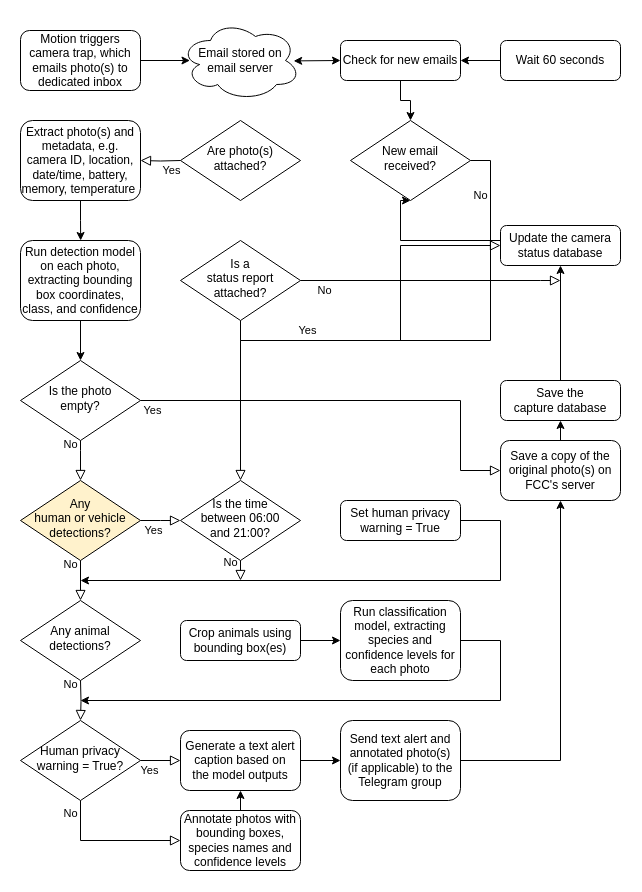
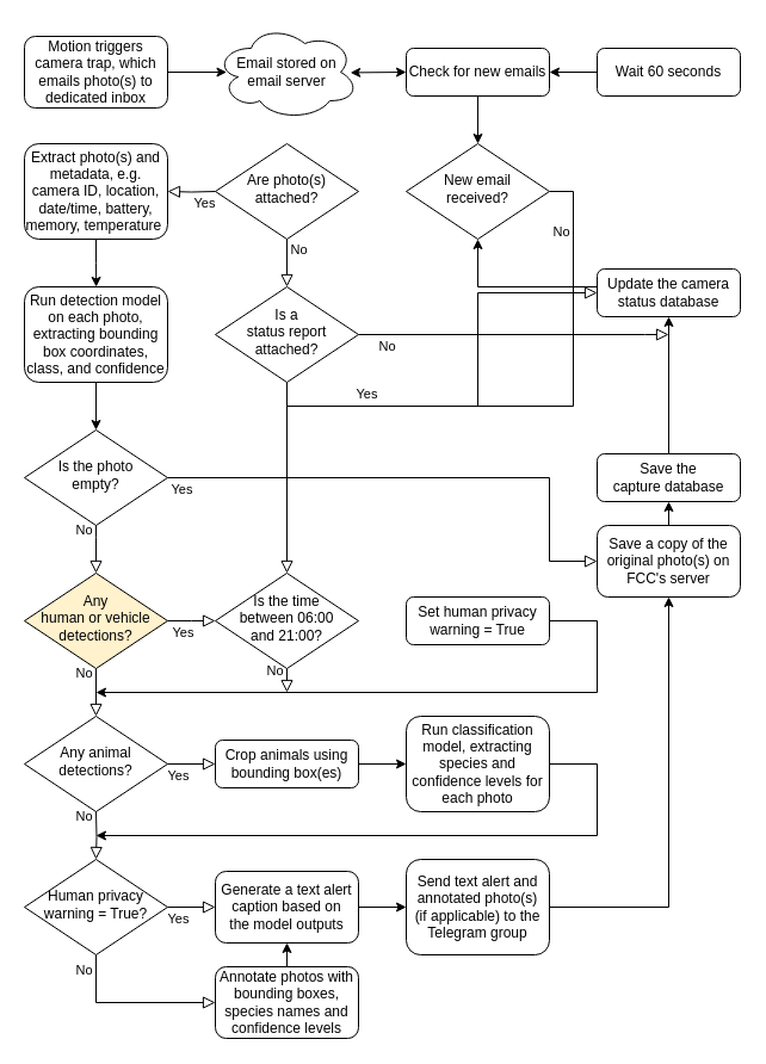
  <mxCell id="0" />
  <mxCell id="1" parent="0" />
- <mxCell id="2" value="New email received?" style="rhombus;whiteSpace=wrap;html=1;shadow=0;fontFamily=Helvetica;fontSize=12;align=center;strokeWidth=1;spacing=6;spacingTop=-4;" parent="1" vertex="1"><mxGeometry x="350" y="120" width="120" height="80" as="geometry" /></mxCell>
+ <mxCell id="2" value="New email received?" style="rhombus;whiteSpace=wrap;html=1;shadow=0;fontFamily=Helvetica;fontSize=12;align=center;strokeWidth=1;spacing=6;spacingTop=-4;" parent="1" vertex="1"><mxGeometry x="340" y="120" width="120" height="80" as="geometry" /></mxCell>
  <mxCell id="3" style="edgeStyle=orthogonalEdgeStyle;rounded=0;orthogonalLoop=1;jettySize=auto;html=1;exitX=0;exitY=0.5;exitDx=0;exitDy=0;entryX=1;entryY=0.5;entryDx=0;entryDy=0;" parent="1" source="4" target="9" edge="1"><mxGeometry relative="1" as="geometry" /></mxCell>
  <mxCell id="4" value="Wait 60 seconds" style="rounded=1;whiteSpace=wrap;html=1;fontSize=12;glass=0;strokeWidth=1;shadow=0;" parent="1" vertex="1"><mxGeometry x="500" y="40" width="120" height="40" as="geometry" /></mxCell>
  <mxCell id="5" value="No" style="edgeStyle=orthogonalEdgeStyle;rounded=0;html=1;jettySize=auto;orthogonalLoop=1;fontSize=11;endArrow=block;endFill=0;endSize=8;strokeWidth=1;shadow=0;labelBackgroundColor=none;exitX=1;exitY=0.5;exitDx=0;exitDy=0;" parent="1" source="2" target="40" edge="1"><mxGeometry x="-0.813" y="-10" relative="1" as="geometry"><mxPoint as="offset" /><mxPoint x="494" y="120" as="sourcePoint" /><mxPoint x="500" y="160" as="targetPoint" /></mxGeometry></mxCell>
  <mxCell id="6" value="Motion triggers camera trap, which emails photo(s) to dedicated inbox" style="rounded=1;whiteSpace=wrap;html=1;fontSize=12;glass=0;strokeWidth=1;shadow=0;" parent="1" vertex="1"><mxGeometry x="20" y="30" width="120" height="60" as="geometry" /></mxCell>
  <mxCell id="7" value="Email stored on&lt;br&gt;email server" style="ellipse;shape=cloud;whiteSpace=wrap;html=1;" parent="1" vertex="1"><mxGeometry x="180" y="20" width="120" height="80" as="geometry" /></mxCell>
  <mxCell id="8" style="edgeStyle=orthogonalEdgeStyle;rounded=0;orthogonalLoop=1;jettySize=auto;html=1;exitX=0.5;exitY=1;exitDx=0;exitDy=0;entryX=0.5;entryY=0;entryDx=0;entryDy=0;" parent="1" source="9" target="2" edge="1"><mxGeometry relative="1" as="geometry" /></mxCell>
  <mxCell id="9" value="Check for new emails" style="rounded=1;whiteSpace=wrap;html=1;fontSize=12;glass=0;strokeWidth=1;shadow=0;" parent="1" vertex="1"><mxGeometry x="340" y="40" width="120" height="40" as="geometry" /></mxCell>
  <mxCell id="10" style="edgeStyle=orthogonalEdgeStyle;rounded=0;orthogonalLoop=1;jettySize=auto;html=1;exitX=1;exitY=0.5;exitDx=0;exitDy=0;entryX=0.079;entryY=0.5;entryDx=0;entryDy=0;entryPerimeter=0;" parent="1" source="6" target="7" edge="1"><mxGeometry relative="1" as="geometry" /></mxCell>
  <mxCell id="11" style="edgeStyle=orthogonalEdgeStyle;rounded=0;orthogonalLoop=1;jettySize=auto;html=1;exitX=1;exitY=0.5;exitDx=0;exitDy=0;entryX=0;entryY=0.5;entryDx=0;entryDy=0;" parent="1" source="12" target="30" edge="1"><mxGeometry relative="1" as="geometry" /></mxCell>
  <mxCell id="12" value="Crop animals using bounding box(es)" style="rounded=1;whiteSpace=wrap;html=1;fontSize=12;glass=0;strokeWidth=1;shadow=0;" parent="1" vertex="1"><mxGeometry x="180" y="620" width="120" height="40" as="geometry" /></mxCell>
  <mxCell id="13" style="edgeStyle=orthogonalEdgeStyle;rounded=0;orthogonalLoop=1;jettySize=auto;html=1;exitX=1;exitY=0.5;exitDx=0;exitDy=0;" parent="1" source="14" edge="1"><mxGeometry relative="1" as="geometry"><mxPoint x="80" y="580" as="targetPoint" /><mxPoint x="400" y="590" as="sourcePoint" /><Array as="points"><mxPoint x="500" y="520" /><mxPoint x="500" y="580" /><mxPoint x="80" y="580" /></Array></mxGeometry></mxCell>
  <mxCell id="14" value="Set human privacy warning = True" style="rounded=1;whiteSpace=wrap;html=1;fontSize=12;glass=0;strokeWidth=1;shadow=0;" parent="1" vertex="1"><mxGeometry x="340" y="500" width="120" height="40" as="geometry" /></mxCell>
  <mxCell id="15" value="Are photo(s) attached?" style="rhombus;whiteSpace=wrap;html=1;shadow=0;fontFamily=Helvetica;fontSize=12;align=center;strokeWidth=1;spacing=6;spacingTop=-4;" parent="1" vertex="1"><mxGeometry x="180" y="120" width="120" height="80" as="geometry" /></mxCell>
  <mxCell id="16" value="Is a&lt;div&gt;status report&lt;br&gt;attached?&lt;/div&gt;" style="rhombus;whiteSpace=wrap;html=1;shadow=0;fontFamily=Helvetica;fontSize=12;align=center;strokeWidth=1;spacing=6;spacingTop=-4;" parent="1" vertex="1"><mxGeometry x="180" y="240" width="120" height="80" as="geometry" /></mxCell>
  <mxCell id="17" style="edgeStyle=orthogonalEdgeStyle;rounded=0;orthogonalLoop=1;jettySize=auto;html=1;exitX=0.5;exitY=1;exitDx=0;exitDy=0;" parent="1" source="2" target="2" edge="1"><mxGeometry relative="1" as="geometry" /></mxCell>
  <mxCell id="18" style="edgeStyle=orthogonalEdgeStyle;rounded=0;orthogonalLoop=1;jettySize=auto;html=1;exitX=0.5;exitY=0;exitDx=0;exitDy=0;entryX=0.5;entryY=1;entryDx=0;entryDy=0;" parent="1" source="19" target="2" edge="1"><mxGeometry relative="1" as="geometry"><mxPoint x="560" y="220" as="targetPoint" /><mxPoint x="560" y="300" as="sourcePoint" /><Array as="points"><mxPoint x="560" y="240" /><mxPoint x="400" y="240" /></Array></mxGeometry></mxCell>
  <mxCell id="19" value="Update the camera&lt;br&gt;status database" style="rounded=1;whiteSpace=wrap;html=1;fontSize=12;glass=0;strokeWidth=1;shadow=0;" parent="1" vertex="1"><mxGeometry x="500" y="225" width="120" height="40" as="geometry" /></mxCell>
  <mxCell id="20" value="Yes" style="rounded=0;html=1;jettySize=auto;orthogonalLoop=1;fontSize=11;endArrow=block;endFill=0;endSize=8;strokeWidth=1;shadow=0;labelBackgroundColor=none;edgeStyle=orthogonalEdgeStyle;exitX=0.5;exitY=1;exitDx=0;exitDy=0;entryX=0;entryY=0.5;entryDx=0;entryDy=0;" parent="1" source="16" target="19" edge="1"><mxGeometry x="-0.534" y="10" relative="1" as="geometry"><mxPoint as="offset" /><mxPoint x="340" y="260" as="sourcePoint" /><mxPoint x="300" y="260" as="targetPoint" /></mxGeometry></mxCell>
+ <mxCell id="21" value="No" style="rounded=0;html=1;jettySize=auto;orthogonalLoop=1;fontSize=11;endArrow=block;endFill=0;endSize=8;strokeWidth=1;shadow=0;labelBackgroundColor=none;edgeStyle=orthogonalEdgeStyle;exitX=0.5;exitY=1;exitDx=0;exitDy=0;entryX=0.5;entryY=0;entryDx=0;entryDy=0;" parent="1" source="15" target="16" edge="1"><mxGeometry x="-0.534" y="10" relative="1" as="geometry"><mxPoint as="offset" /><mxPoint x="350" y="190" as="sourcePoint" /><mxPoint x="310" y="190" as="targetPoint" /></mxGeometry></mxCell>
  <mxCell id="22" style="edgeStyle=orthogonalEdgeStyle;rounded=0;orthogonalLoop=1;jettySize=auto;html=1;exitX=0.5;exitY=1;exitDx=0;exitDy=0;" parent="1" source="23" edge="1"><mxGeometry relative="1" as="geometry"><mxPoint x="80.167" y="240" as="targetPoint" /></mxGeometry></mxCell>
  <mxCell id="23" value="Extract photo(s) and metadata, e.g. camera ID, location, date/time, battery, memory, temperature&amp;nbsp;" style="rounded=1;whiteSpace=wrap;html=1;fontSize=12;glass=0;strokeWidth=1;shadow=0;" parent="1" vertex="1"><mxGeometry x="20" y="120" width="120" height="80" as="geometry" /></mxCell>
  <mxCell id="24" value="Yes" style="rounded=0;html=1;jettySize=auto;orthogonalLoop=1;fontSize=11;endArrow=block;endFill=0;endSize=8;strokeWidth=1;shadow=0;labelBackgroundColor=none;edgeStyle=orthogonalEdgeStyle;entryX=1;entryY=0.5;entryDx=0;entryDy=0;" parent="1" target="23" edge="1"><mxGeometry x="-0.534" y="10" relative="1" as="geometry"><mxPoint as="offset" /><mxPoint x="180" y="160" as="sourcePoint" /><mxPoint x="310" y="170" as="targetPoint" /></mxGeometry></mxCell>
  <mxCell id="25" style="edgeStyle=orthogonalEdgeStyle;rounded=0;orthogonalLoop=1;jettySize=auto;html=1;exitX=0.5;exitY=1;exitDx=0;exitDy=0;entryX=0.5;entryY=0;entryDx=0;entryDy=0;" parent="1" source="26" target="31" edge="1"><mxGeometry relative="1" as="geometry" /></mxCell>
  <mxCell id="26" value="Run detection model on each photo, extracting bounding box coordinates, class, and confidence" style="rounded=1;whiteSpace=wrap;html=1;fontSize=12;glass=0;strokeWidth=1;shadow=0;" parent="1" vertex="1"><mxGeometry x="20" y="240" width="120" height="80" as="geometry" /></mxCell>
  <mxCell id="27" value="Any animal detections?" style="rhombus;whiteSpace=wrap;html=1;shadow=0;fontFamily=Helvetica;fontSize=12;align=center;strokeWidth=1;spacing=6;spacingTop=-4;" parent="1" vertex="1"><mxGeometry x="20" y="600" width="120" height="80" as="geometry" /></mxCell>
  <mxCell id="28" value="Any&lt;br&gt;human or vehicle&lt;br&gt;detections?" style="rhombus;whiteSpace=wrap;html=1;shadow=0;fontFamily=Helvetica;fontSize=12;align=center;strokeWidth=1;spacing=6;spacingTop=-4;fillColor=#fff2cc;" parent="1" vertex="1"><mxGeometry x="20" y="480" width="120" height="80" as="geometry" /></mxCell>
  <mxCell id="29" style="edgeStyle=orthogonalEdgeStyle;rounded=0;orthogonalLoop=1;jettySize=auto;html=1;exitX=1;exitY=0.5;exitDx=0;exitDy=0;" parent="1" source="30" edge="1"><mxGeometry relative="1" as="geometry"><mxPoint x="80" y="700" as="targetPoint" /><mxPoint x="500" y="640" as="sourcePoint" /><Array as="points"><mxPoint x="500" y="640" /><mxPoint x="500" y="700" /></Array></mxGeometry></mxCell>
  <mxCell id="30" value="Run classification model, extracting species and confidence levels for each photo" style="rounded=1;whiteSpace=wrap;html=1;fontSize=12;glass=0;strokeWidth=1;shadow=0;" parent="1" vertex="1"><mxGeometry x="340" y="600" width="120" height="80" as="geometry" /></mxCell>
  <mxCell id="31" value="Is the photo&lt;div&gt;empty?&lt;/div&gt;" style="rhombus;whiteSpace=wrap;html=1;shadow=0;fontFamily=Helvetica;fontSize=12;align=center;strokeWidth=1;spacing=6;spacingTop=-4;" parent="1" vertex="1"><mxGeometry x="20" y="360" width="120" height="80" as="geometry" /></mxCell>
  <mxCell id="32" value="Yes" style="edgeStyle=orthogonalEdgeStyle;rounded=0;html=1;jettySize=auto;orthogonalLoop=1;fontSize=11;endArrow=block;endFill=0;endSize=8;strokeWidth=1;shadow=0;labelBackgroundColor=none;exitX=1;exitY=0.5;exitDx=0;exitDy=0;entryX=0;entryY=0.5;entryDx=0;entryDy=0;" parent="1" source="31" target="53" edge="1"><mxGeometry x="-0.944" y="-10" relative="1" as="geometry"><mxPoint as="offset" /><mxPoint x="240" y="410" as="sourcePoint" /><mxPoint x="290" y="450" as="targetPoint" /><Array as="points"><mxPoint x="460" y="400" /><mxPoint x="460" y="470" /></Array></mxGeometry></mxCell>
  <mxCell id="33" style="edgeStyle=orthogonalEdgeStyle;rounded=0;orthogonalLoop=1;jettySize=auto;html=1;entryX=0.5;entryY=1;entryDx=0;entryDy=0;" parent="1" source="34" target="19" edge="1"><mxGeometry relative="1" as="geometry"><mxPoint x="560" y="350" as="targetPoint" /></mxGeometry></mxCell>
  <mxCell id="34" value="Save the capture&amp;nbsp;database" style="rounded=1;whiteSpace=wrap;html=1;fontSize=12;glass=0;strokeWidth=1;shadow=0;" parent="1" vertex="1"><mxGeometry x="500" y="380" width="120" height="40" as="geometry" /></mxCell>
  <mxCell id="35" value="No" style="edgeStyle=orthogonalEdgeStyle;rounded=0;html=1;jettySize=auto;orthogonalLoop=1;fontSize=11;endArrow=block;endFill=0;endSize=8;strokeWidth=1;shadow=0;labelBackgroundColor=none;exitX=1;exitY=0.5;exitDx=0;exitDy=0;" parent="1" source="16" edge="1"><mxGeometry x="-0.813" y="-10" relative="1" as="geometry"><mxPoint as="offset" /><mxPoint x="300" y="200" as="sourcePoint" /><mxPoint x="560" y="280" as="targetPoint" /><Array as="points"><mxPoint x="540" y="280" /><mxPoint x="540" y="280" /></Array></mxGeometry></mxCell>
  <mxCell id="36" value="No" style="edgeStyle=orthogonalEdgeStyle;rounded=0;html=1;jettySize=auto;orthogonalLoop=1;fontSize=11;endArrow=block;endFill=0;endSize=8;strokeWidth=1;shadow=0;labelBackgroundColor=none;exitX=0.5;exitY=1;exitDx=0;exitDy=0;entryX=0.5;entryY=0;entryDx=0;entryDy=0;" parent="1" source="31" target="28" edge="1"><mxGeometry x="-0.813" y="-10" relative="1" as="geometry"><mxPoint as="offset" /><mxPoint x="240" y="440" as="sourcePoint" /><mxPoint x="80" y="480" as="targetPoint" /><Array as="points"><mxPoint x="80" y="450" /></Array></mxGeometry></mxCell>
  <mxCell id="37" value="No" style="edgeStyle=orthogonalEdgeStyle;rounded=0;html=1;jettySize=auto;orthogonalLoop=1;fontSize=11;endArrow=block;endFill=0;endSize=8;strokeWidth=1;shadow=0;labelBackgroundColor=none;exitX=0.5;exitY=1;exitDx=0;exitDy=0;entryX=0.5;entryY=0;entryDx=0;entryDy=0;" parent="1" source="28" target="27" edge="1"><mxGeometry x="-0.813" y="-10" relative="1" as="geometry"><mxPoint as="offset" /><mxPoint x="80" y="685" as="sourcePoint" /><mxPoint x="80" y="725" as="targetPoint" /><Array as="points" /></mxGeometry></mxCell>
+ <mxCell id="38" value="Yes" style="edgeStyle=orthogonalEdgeStyle;rounded=0;html=1;jettySize=auto;orthogonalLoop=1;fontSize=11;endArrow=block;endFill=0;endSize=8;strokeWidth=1;shadow=0;labelBackgroundColor=none;entryX=0;entryY=0.5;entryDx=0;entryDy=0;exitX=1;exitY=0.5;exitDx=0;exitDy=0;" parent="1" source="27" target="12" edge="1"><mxGeometry x="-0.538" y="-10" relative="1" as="geometry"><mxPoint as="offset" /><mxPoint x="140" y="599.84" as="sourcePoint" /><mxPoint x="178.68" y="600" as="targetPoint" /><Array as="points" /></mxGeometry></mxCell>
  <mxCell id="39" value="Yes" style="edgeStyle=orthogonalEdgeStyle;rounded=0;html=1;jettySize=auto;orthogonalLoop=1;fontSize=11;endArrow=block;endFill=0;endSize=8;strokeWidth=1;shadow=0;labelBackgroundColor=none;exitX=1;exitY=0.5;exitDx=0;exitDy=0;" parent="1" source="28" edge="1"><mxGeometry x="-0.37" y="-10" relative="1" as="geometry"><mxPoint as="offset" /><mxPoint x="151" y="410" as="sourcePoint" /><mxPoint x="180" y="520" as="targetPoint" /><Array as="points" /></mxGeometry></mxCell>
  <mxCell id="40" value="Is the time&lt;div&gt;between 06:00&lt;/div&gt;&lt;div&gt;and 21:00?&lt;/div&gt;" style="rhombus;whiteSpace=wrap;html=1;shadow=0;fontFamily=Helvetica;fontSize=12;align=center;strokeWidth=1;spacing=6;spacingTop=-4;" parent="1" vertex="1"><mxGeometry x="180" y="480" width="120" height="80" as="geometry" /></mxCell>
  <mxCell id="41" value="No" style="edgeStyle=orthogonalEdgeStyle;rounded=0;html=1;jettySize=auto;orthogonalLoop=1;fontSize=11;endArrow=block;endFill=0;endSize=8;strokeWidth=1;shadow=0;labelBackgroundColor=none;exitX=0.5;exitY=1;exitDx=0;exitDy=0;" parent="1" source="40" edge="1"><mxGeometry x="-0.813" y="-10" relative="1" as="geometry"><mxPoint as="offset" /><mxPoint x="90" y="570" as="sourcePoint" /><mxPoint x="240" y="580" as="targetPoint" /><Array as="points" /></mxGeometry></mxCell>
  <mxCell id="42" value="Human privacy warning = True?" style="rhombus;whiteSpace=wrap;html=1;shadow=0;fontFamily=Helvetica;fontSize=12;align=center;strokeWidth=1;spacing=6;spacingTop=-4;" parent="1" vertex="1"><mxGeometry x="20" y="720" width="120" height="80" as="geometry" /></mxCell>
  <mxCell id="43" value="No" style="edgeStyle=orthogonalEdgeStyle;rounded=0;html=1;jettySize=auto;orthogonalLoop=1;fontSize=11;endArrow=block;endFill=0;endSize=8;strokeWidth=1;shadow=0;labelBackgroundColor=none;entryX=0.5;entryY=0;entryDx=0;entryDy=0;" parent="1" target="42" edge="1"><mxGeometry x="-0.813" y="-10" relative="1" as="geometry"><mxPoint as="offset" /><mxPoint x="80" y="680" as="sourcePoint" /><mxPoint x="90" y="610" as="targetPoint" /><Array as="points" /></mxGeometry></mxCell>
  <mxCell id="44" value="No" style="edgeStyle=orthogonalEdgeStyle;rounded=0;html=1;jettySize=auto;orthogonalLoop=1;fontSize=11;endArrow=block;endFill=0;endSize=8;strokeWidth=1;shadow=0;labelBackgroundColor=none;entryX=0;entryY=0.5;entryDx=0;entryDy=0;" parent="1" target="46" edge="1"><mxGeometry x="-0.813" y="-10" relative="1" as="geometry"><mxPoint as="offset" /><mxPoint x="80" y="800" as="sourcePoint" /><mxPoint x="140" y="830" as="targetPoint" /><Array as="points"><mxPoint x="80" y="840" /></Array></mxGeometry></mxCell>
  <mxCell id="45" style="edgeStyle=orthogonalEdgeStyle;rounded=0;orthogonalLoop=1;jettySize=auto;html=1;exitX=0.5;exitY=0;exitDx=0;exitDy=0;entryX=0.5;entryY=1;entryDx=0;entryDy=0;" parent="1" source="46" target="48" edge="1"><mxGeometry relative="1" as="geometry" /></mxCell>
  <mxCell id="46" value="Annotate photos with bounding boxes, species names and confidence levels" style="rounded=1;whiteSpace=wrap;html=1;fontSize=12;glass=0;strokeWidth=1;shadow=0;" parent="1" vertex="1"><mxGeometry x="180" y="810" width="120" height="60" as="geometry" /></mxCell>
  <mxCell id="47" style="edgeStyle=orthogonalEdgeStyle;rounded=0;orthogonalLoop=1;jettySize=auto;html=1;exitX=1;exitY=0.5;exitDx=0;exitDy=0;entryX=0;entryY=0.5;entryDx=0;entryDy=0;" parent="1" source="48" target="51" edge="1"><mxGeometry relative="1" as="geometry" /></mxCell>
  <mxCell id="48" value="Generate a text alert caption based on&lt;br&gt;the model outputs" style="rounded=1;whiteSpace=wrap;html=1;fontSize=12;glass=0;strokeWidth=1;shadow=0;" parent="1" vertex="1"><mxGeometry x="180" y="730" width="120" height="60" as="geometry" /></mxCell>
  <mxCell id="49" value="Yes" style="edgeStyle=orthogonalEdgeStyle;rounded=0;html=1;jettySize=auto;orthogonalLoop=1;fontSize=11;endArrow=block;endFill=0;endSize=8;strokeWidth=1;shadow=0;labelBackgroundColor=none;entryX=0;entryY=0.5;entryDx=0;entryDy=0;exitX=1;exitY=0.5;exitDx=0;exitDy=0;" parent="1" source="42" target="48" edge="1"><mxGeometry x="-0.538" y="-10" relative="1" as="geometry"><mxPoint as="offset" /><mxPoint x="150" y="650" as="sourcePoint" /><mxPoint x="190" y="610" as="targetPoint" /><Array as="points" /></mxGeometry></mxCell>
  <mxCell id="50" style="edgeStyle=orthogonalEdgeStyle;rounded=0;orthogonalLoop=1;jettySize=auto;html=1;exitX=1;exitY=0.5;exitDx=0;exitDy=0;entryX=0.5;entryY=1;entryDx=0;entryDy=0;" parent="1" source="51" target="53" edge="1"><mxGeometry relative="1" as="geometry"><mxPoint x="560" y="460" as="targetPoint" /></mxGeometry></mxCell>
  <mxCell id="51" value="Send text alert and annotated photo(s)&lt;br&gt;(if applicable) to the Telegram group" style="rounded=1;whiteSpace=wrap;html=1;fontSize=12;glass=0;strokeWidth=1;shadow=0;" parent="1" vertex="1"><mxGeometry x="340" y="720" width="120" height="80" as="geometry" /></mxCell>
  <mxCell id="52" style="edgeStyle=orthogonalEdgeStyle;rounded=0;orthogonalLoop=1;jettySize=auto;html=1;exitX=0.5;exitY=0;exitDx=0;exitDy=0;entryX=0.5;entryY=1;entryDx=0;entryDy=0;" parent="1" source="53" target="34" edge="1"><mxGeometry relative="1" as="geometry" /></mxCell>
  <mxCell id="53" value="Save a copy of the original photo(s) on FCC's server" style="rounded=1;whiteSpace=wrap;html=1;fontSize=12;glass=0;strokeWidth=1;shadow=0;" parent="1" vertex="1"><mxGeometry x="500" y="440" width="120" height="60" as="geometry" /></mxCell>
  <mxCell id="54" value="" style="endArrow=classic;startArrow=classic;html=1;rounded=0;entryX=0;entryY=0.5;entryDx=0;entryDy=0;exitX=0.943;exitY=0.505;exitDx=0;exitDy=0;exitPerimeter=0;" parent="1" source="7" target="9" edge="1"><mxGeometry width="50" height="50" relative="1" as="geometry"><mxPoint x="120" y="160" as="sourcePoint" /><mxPoint x="170" y="110" as="targetPoint" /></mxGeometry></mxCell>
